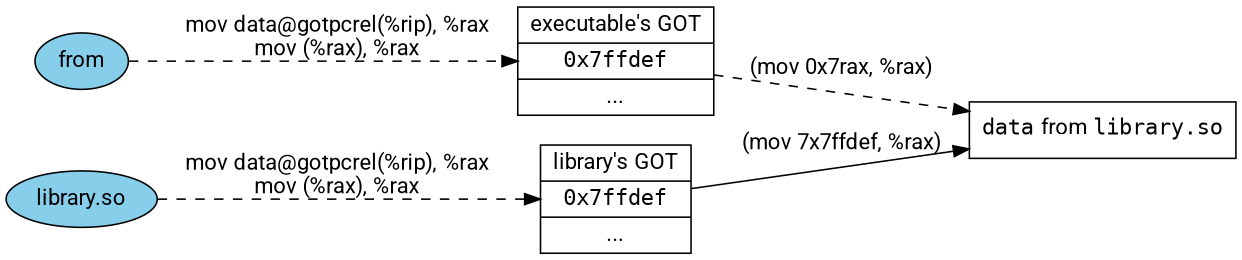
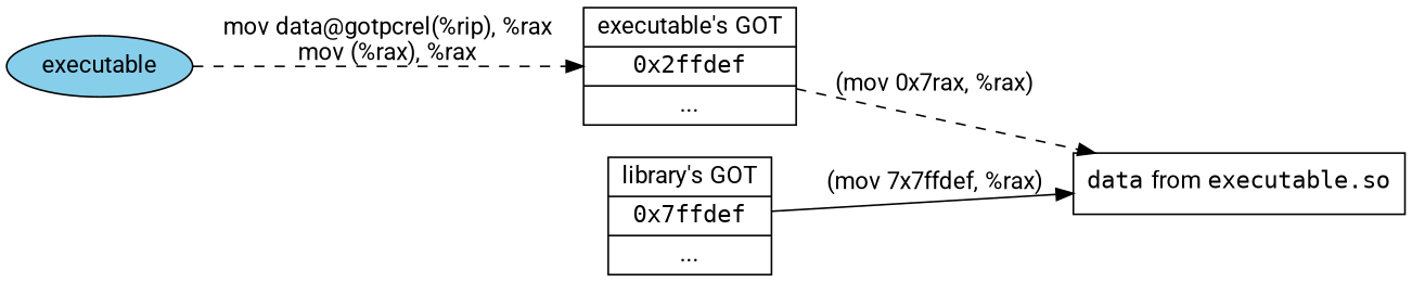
  strict digraph {
    fontname=Roboto
    rankdir=LR
    node [fontname=Roboto]
    edge [fontname=Roboto style=dashed]
-   n1 [fillcolor=skyblue label=from style=filled]
-   n2 [label=<executable's GOT|<font face="monospace">0x7ffdef</font>|...> shape=record]
-   n3 [label=<<font face="monospace">data</font> from <font face="monospace">library.so</font>> shape=box]
-   n4 [fillcolor=skyblue label="library.so" style=filled]
+   n1 [fillcolor=skyblue label=executable style=filled]
+   n2 [label=<executable's GOT|<font face="monospace">0x2ffdef</font>|...> shape=record]
+   n3 [label=<<font face="monospace">data</font> from <font face="monospace">executable.so</font>> shape=box]
    n5 [label=<library's GOT|<font face="monospace">0x7ffdef</font>|...> shape=record]
    n1 -> n2 [label="mov data@gotpcrel(%rip), %rax\nmov (%rax), %rax"]
    n2 -> n3 [label="(mov 0x7rax, %rax)"]
-   n4 -> n5 [label="mov data@gotpcrel(%rip), %rax\nmov (%rax), %rax"]
    n5 -> n3 [label="(mov 7x7ffdef, %rax)" style=solid]
  }
